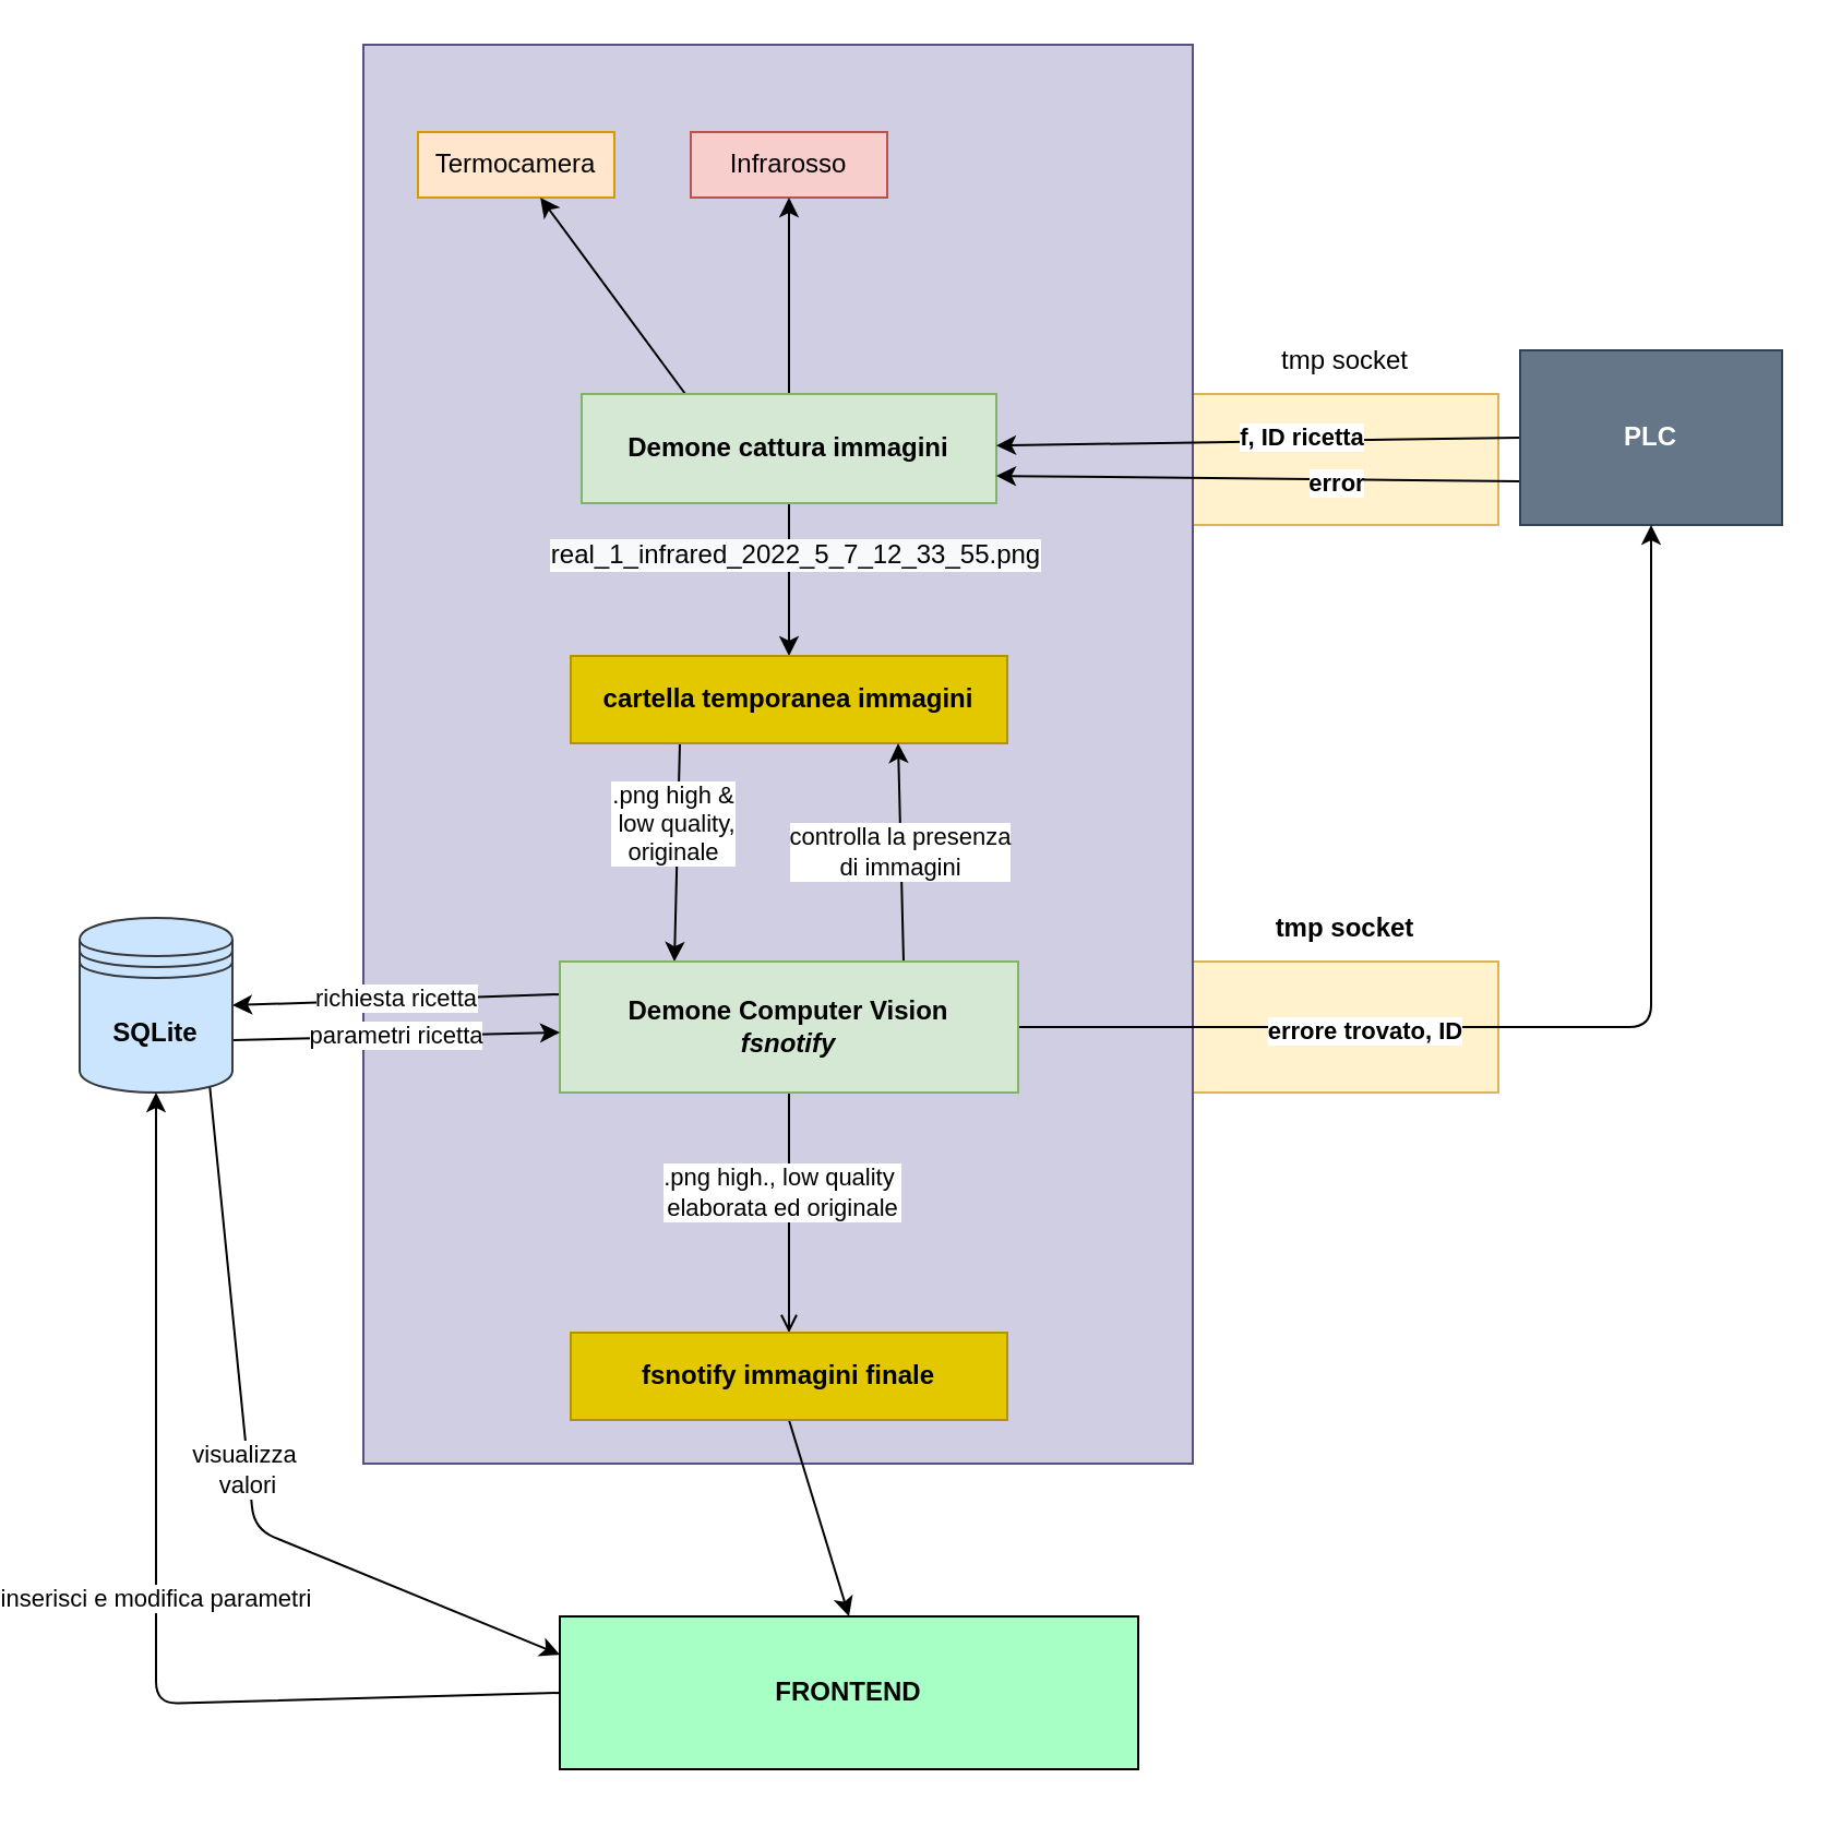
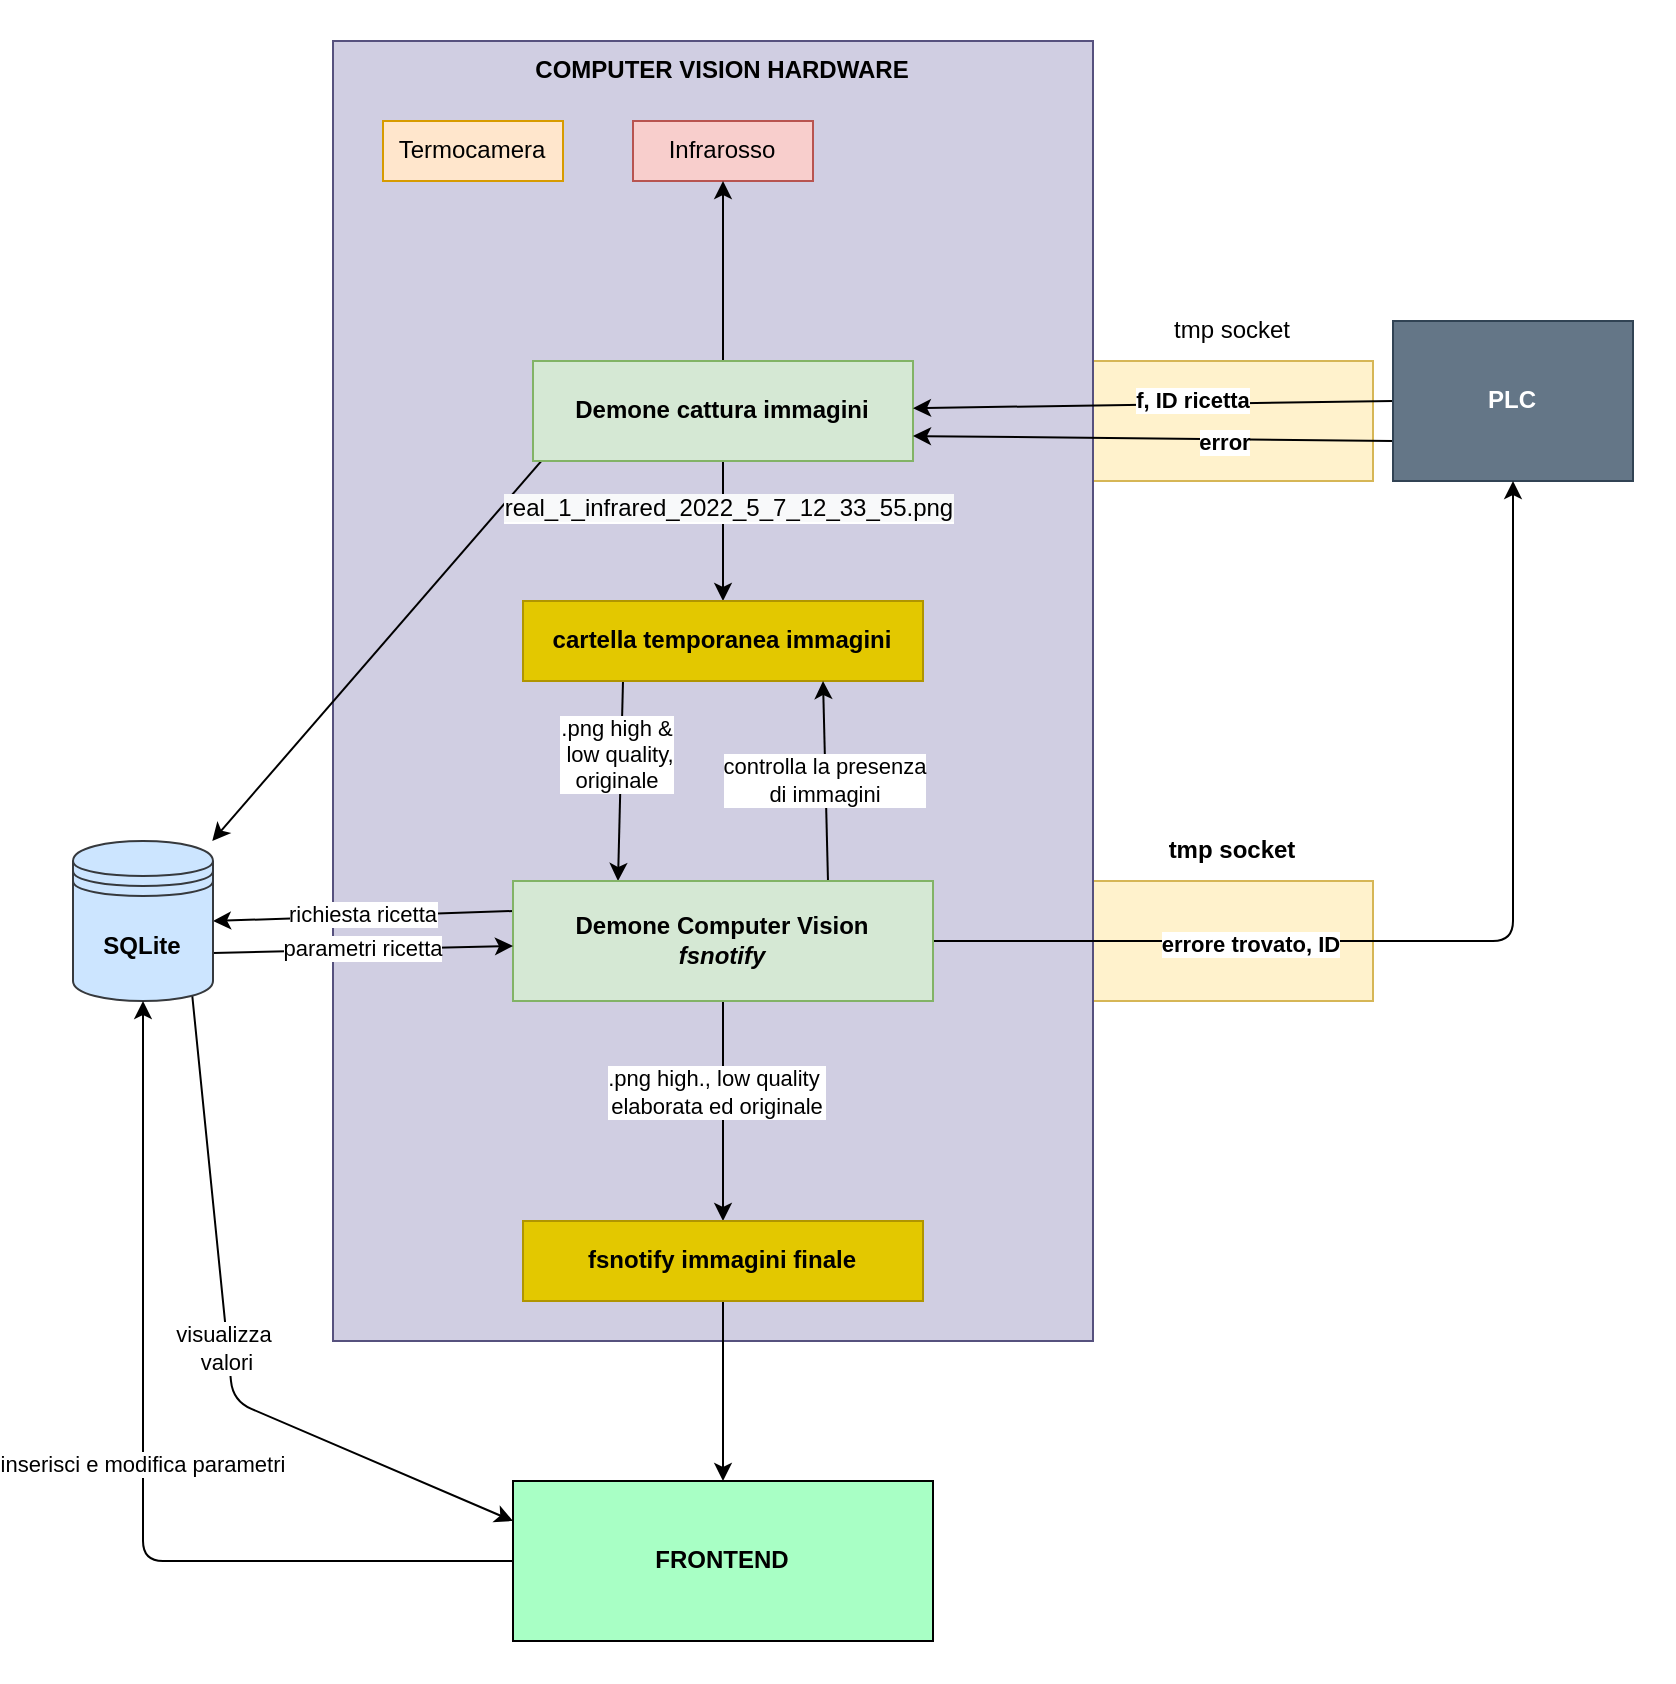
  <mxCell id="0" />
  <mxCell id="1" parent="0" />
  <mxCell id="2" value="" style="rounded=0;whiteSpace=wrap;html=1;fillColor=#fff2cc;strokeColor=#d6b656;" parent="1" vertex="1"><mxGeometry x="530" y="440" width="140" height="60" as="geometry" /></mxCell>
  <mxCell id="3" value="" style="rounded=0;whiteSpace=wrap;html=1;fillColor=#fff2cc;strokeColor=#d6b656;" parent="1" vertex="1"><mxGeometry x="530" y="180" width="140" height="60" as="geometry" /></mxCell>
  <mxCell id="4" value="" style="rounded=0;whiteSpace=wrap;html=1;fillColor=#d0cee2;strokeColor=#56517e;" parent="1" vertex="1"><mxGeometry x="150" y="20" width="380" height="650" as="geometry" /></mxCell>
  <mxCell id="5" value="Termocamera" style="rounded=0;whiteSpace=wrap;html=1;fillColor=#ffe6cc;strokeColor=#d79b00;" parent="1" vertex="1"><mxGeometry x="175" y="60" width="90" height="30" as="geometry" /></mxCell>
  <mxCell id="6" value="Infrarosso" style="rounded=0;whiteSpace=wrap;html=1;fillColor=#f8cecc;strokeColor=#b85450;" parent="1" vertex="1"><mxGeometry x="300" y="60" width="90" height="30" as="geometry" /></mxCell>
- <mxCell id="7" style="edgeStyle=none;html=1;exitX=0.25;exitY=0;exitDx=0;exitDy=0;" parent="1" source="11" target="5" edge="1"><mxGeometry relative="1" as="geometry" /></mxCell>
+ <mxCell id="7" style="edgeStyle=none;html=1;exitX=0.25;exitY=0;exitDx=0;exitDy=0;" parent="1" source="11" target="35" edge="1"><mxGeometry relative="1" as="geometry" /></mxCell>
  <mxCell id="8" style="edgeStyle=none;html=1;exitX=0.5;exitY=0;exitDx=0;exitDy=0;entryX=0.5;entryY=1;entryDx=0;entryDy=0;" parent="1" source="11" target="6" edge="1"><mxGeometry relative="1" as="geometry" /></mxCell>
  <mxCell id="9" style="edgeStyle=none;html=1;exitX=0.5;exitY=1;exitDx=0;exitDy=0;entryX=0.5;entryY=0;entryDx=0;entryDy=0;" parent="1" source="11" target="20" edge="1"><mxGeometry relative="1" as="geometry" /></mxCell>
  <mxCell id="10" value="&lt;span style=&quot;font-size: 12px ; background-color: rgb(248 , 249 , 250)&quot;&gt;real_1_infrared_2022_5_7_12_33_55.png&lt;/span&gt;" style="edgeLabel;html=1;align=center;verticalAlign=middle;resizable=0;points=[];" parent="9" vertex="1" connectable="0"><mxGeometry x="-0.343" y="2" relative="1" as="geometry"><mxPoint as="offset" /></mxGeometry></mxCell>
  <mxCell id="11" value="&lt;b&gt;Demone cattura immagini&lt;/b&gt;" style="rounded=0;whiteSpace=wrap;html=1;fillColor=#d5e8d4;strokeColor=#82b366;" parent="1" vertex="1"><mxGeometry x="250" y="180" width="190" height="50" as="geometry" /></mxCell>
  <mxCell id="12" style="edgeStyle=none;html=1;exitX=0;exitY=0.5;exitDx=0;exitDy=0;" parent="1" source="17" target="11" edge="1"><mxGeometry relative="1" as="geometry" /></mxCell>
  <mxCell id="13" value="f, ID ricetta" style="edgeLabel;html=1;align=center;verticalAlign=middle;resizable=0;points=[];fontStyle=1" parent="12" vertex="1" connectable="0"><mxGeometry x="-0.168" y="-2" relative="1" as="geometry"><mxPoint as="offset" /></mxGeometry></mxCell>
  <mxCell id="14" style="edgeStyle=none;html=1;exitX=0;exitY=0.75;exitDx=0;exitDy=0;entryX=1;entryY=0.75;entryDx=0;entryDy=0;" parent="1" source="17" target="11" edge="1"><mxGeometry relative="1" as="geometry" /></mxCell>
  <mxCell id="15" value="&lt;span style=&quot;color: rgba(0 , 0 , 0 , 0) ; font-family: monospace ; font-size: 0px ; background-color: rgb(248 , 249 , 250)&quot;&gt;%3CmxGraphModel%3E%3Croot%3E%3CmxCell%20id%3D%220%22%2F%3E%3CmxCell%20id%3D%221%22%20parent%3D%220%22%2F%3E%3CmxCell%20id%3D%222%22%20value%3D%22error%26lt%3Bbr%26gt%3B%22%20style%3D%22edgeLabel%3Bhtml%3D1%3Balign%3Dcenter%3BverticalAlign%3Dmiddle%3Bresizable%3D0%3Bpoints%3D%5B%5D%3B%22%20vertex%3D%221%22%20connectable%3D%220%22%20parent%3D%221%22%3E%3CmxGeometry%20x%3D%22540%22%20y%3D%22279.5%22%20as%3D%22geometry%22%2F%3E%3C%2FmxCell%3E%3C%2Froot%3E%3C%2FmxGraphModel%3E&lt;/span&gt;" style="edgeLabel;html=1;align=center;verticalAlign=middle;resizable=0;points=[];" parent="14" vertex="1" connectable="0"><mxGeometry x="-0.278" y="1" relative="1" as="geometry"><mxPoint as="offset" /></mxGeometry></mxCell>
  <mxCell id="16" value="error" style="edgeLabel;html=1;align=center;verticalAlign=middle;resizable=0;points=[];fontStyle=1" parent="14" vertex="1" connectable="0"><mxGeometry x="-0.304" y="1" relative="1" as="geometry"><mxPoint as="offset" /></mxGeometry></mxCell>
  <mxCell id="17" value="PLC" style="rounded=0;whiteSpace=wrap;html=1;fillColor=#647687;fontColor=#ffffff;strokeColor=#314354;fontStyle=1" parent="1" vertex="1"><mxGeometry x="680" y="160" width="120" height="80" as="geometry" /></mxCell>
  <mxCell id="18" style="edgeStyle=none;html=1;exitX=0.25;exitY=1;exitDx=0;exitDy=0;entryX=0.25;entryY=0;entryDx=0;entryDy=0;" parent="1" source="20" target="27" edge="1"><mxGeometry relative="1" as="geometry" /></mxCell>
  <mxCell id="19" value=".png high &amp;amp;&lt;br&gt;&amp;nbsp;low quality, &lt;br&gt;originale" style="edgeLabel;html=1;align=center;verticalAlign=middle;resizable=0;points=[];" parent="18" vertex="1" connectable="0"><mxGeometry x="-0.259" y="-3" relative="1" as="geometry"><mxPoint as="offset" /></mxGeometry></mxCell>
  <mxCell id="20" value="cartella temporanea immagini" style="rounded=0;whiteSpace=wrap;html=1;fillColor=#e3c800;fontColor=#000000;strokeColor=#B09500;fontStyle=1" parent="1" vertex="1"><mxGeometry x="245" y="300" width="200" height="40" as="geometry" /></mxCell>
  <mxCell id="21" value="controlla la presenza &lt;br&gt;di immagini" style="edgeStyle=none;html=1;exitX=0.75;exitY=0;exitDx=0;exitDy=0;entryX=0.75;entryY=1;entryDx=0;entryDy=0;" parent="1" source="27" target="20" edge="1"><mxGeometry relative="1" as="geometry" /></mxCell>
  <mxCell id="22" style="edgeStyle=none;html=1;entryX=0.5;entryY=1;entryDx=0;entryDy=0;" parent="1" source="27" target="17" edge="1"><mxGeometry relative="1" as="geometry"><Array as="points"><mxPoint x="740" y="470" /></Array></mxGeometry></mxCell>
  <mxCell id="23" value="errore trovato, ID" style="edgeLabel;html=1;align=center;verticalAlign=middle;resizable=0;points=[];fontStyle=1" parent="22" vertex="1" connectable="0"><mxGeometry x="-0.392" y="-1" relative="1" as="geometry"><mxPoint as="offset" /></mxGeometry></mxCell>
- <mxCell id="24" style="edgeStyle=none;html=1;endArrow=open;" parent="1" source="27" target="29" edge="1"><mxGeometry relative="1" as="geometry" /></mxCell>
+ <mxCell id="24" style="edgeStyle=none;html=1;" parent="1" source="27" target="29" edge="1"><mxGeometry relative="1" as="geometry" /></mxCell>
  <mxCell id="25" value=".png high., low quality&amp;nbsp;&lt;br&gt;elaborata ed originale" style="edgeLabel;html=1;align=center;verticalAlign=middle;resizable=0;points=[];fontStyle=0" parent="24" vertex="1" connectable="0"><mxGeometry x="-0.182" y="-4" relative="1" as="geometry"><mxPoint as="offset" /></mxGeometry></mxCell>
  <mxCell id="26" value="richiesta ricetta" style="edgeStyle=none;html=1;exitX=0;exitY=0.25;exitDx=0;exitDy=0;entryX=1;entryY=0.5;entryDx=0;entryDy=0;" parent="1" source="27" target="35" edge="1"><mxGeometry relative="1" as="geometry" /></mxCell>
  <mxCell id="27" value="&lt;b&gt;Demone Computer Vision&lt;br&gt;&lt;i&gt;fsnotify&lt;/i&gt;&lt;/b&gt;" style="rounded=0;whiteSpace=wrap;html=1;fillColor=#d5e8d4;strokeColor=#82b366;" parent="1" vertex="1"><mxGeometry x="240" y="440" width="210" height="60" as="geometry" /></mxCell>
  <mxCell id="28" style="edgeStyle=none;html=1;exitX=0.5;exitY=1;exitDx=0;exitDy=0;entryX=0.5;entryY=0;entryDx=0;entryDy=0;" parent="1" source="29" target="37" edge="1"><mxGeometry relative="1" as="geometry" /></mxCell>
  <mxCell id="29" value="fsnotify immagini finale" style="rounded=0;whiteSpace=wrap;html=1;fillColor=#e3c800;fontColor=#000000;strokeColor=#B09500;fontStyle=1" parent="1" vertex="1"><mxGeometry x="245" y="610" width="200" height="40" as="geometry" /></mxCell>
+ <mxCell id="30" value="COMPUTER VISION HARDWARE" style="text;html=1;strokeColor=none;fillColor=none;align=center;verticalAlign=middle;whiteSpace=wrap;rounded=0;fontStyle=1" parent="1" vertex="1"><mxGeometry x="225" y="20" width="240" height="30" as="geometry" /></mxCell>
  <mxCell id="31" value="tmp socket" style="text;html=1;strokeColor=none;fillColor=none;align=center;verticalAlign=middle;whiteSpace=wrap;rounded=0;" parent="1" vertex="1"><mxGeometry x="540" y="150" width="120" height="30" as="geometry" /></mxCell>
  <mxCell id="32" value="tmp socket" style="text;html=1;strokeColor=none;fillColor=none;align=center;verticalAlign=middle;whiteSpace=wrap;rounded=0;fontStyle=1" parent="1" vertex="1"><mxGeometry x="540" y="410" width="120" height="30" as="geometry" /></mxCell>
  <mxCell id="33" value="parametri ricetta" style="edgeStyle=none;html=1;exitX=1;exitY=0.7;exitDx=0;exitDy=0;" parent="1" source="35" target="27" edge="1"><mxGeometry relative="1" as="geometry" /></mxCell>
  <mxCell id="34" value="visualizza&amp;nbsp;&lt;br&gt;valori" style="edgeStyle=none;html=1;exitX=0.85;exitY=0.95;exitDx=0;exitDy=0;exitPerimeter=0;entryX=0;entryY=0.25;entryDx=0;entryDy=0;" parent="1" source="35" target="37" edge="1"><mxGeometry relative="1" as="geometry"><Array as="points"><mxPoint x="100" y="700" /></Array></mxGeometry></mxCell>
  <mxCell id="35" value="SQLite" style="shape=datastore;whiteSpace=wrap;html=1;fillColor=#cce5ff;strokeColor=#36393d;fontStyle=1" parent="1" vertex="1"><mxGeometry x="20" y="420" width="70" height="80" as="geometry" /></mxCell>
  <mxCell id="36" value="inserisci e modifica parametri" style="edgeStyle=none;html=1;exitX=0;exitY=0.5;exitDx=0;exitDy=0;entryX=0.5;entryY=1;entryDx=0;entryDy=0;" parent="1" source="37" target="35" edge="1"><mxGeometry relative="1" as="geometry"><Array as="points"><mxPoint x="55" y="780" /></Array></mxGeometry></mxCell>
- <mxCell id="37" value="&lt;b&gt;FRONTEND&lt;/b&gt;" style="rounded=0;whiteSpace=wrap;html=1;fillColor=#A8FFC5;" parent="1" vertex="1"><mxGeometry x="240" y="740" width="265" height="70" as="geometry" /></mxCell>
+ <mxCell id="37" value="&lt;b&gt;FRONTEND&lt;/b&gt;" style="rounded=0;whiteSpace=wrap;html=1;fillColor=#A8FFC5;" parent="1" vertex="1"><mxGeometry x="240" y="740" width="210" height="80" as="geometry" /></mxCell>
